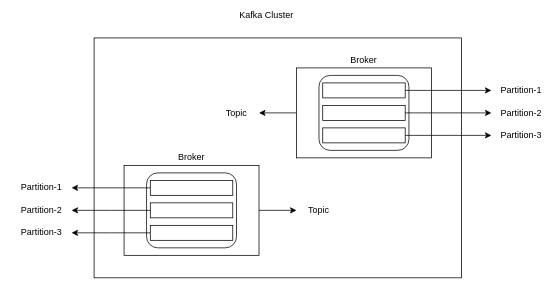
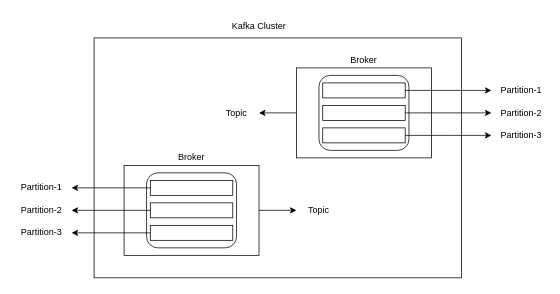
  <mxCell id="0" />
  <mxCell id="1" parent="0" />
  <mxCell id="2" value="" style="rounded=0;whiteSpace=wrap;html=1;" vertex="1" parent="1"><mxGeometry x="125" y="50" width="490" height="320" as="geometry" /></mxCell>
  <mxCell id="3" value="" style="edgeStyle=orthogonalEdgeStyle;rounded=0;orthogonalLoop=1;jettySize=auto;html=1;" edge="1" parent="1" source="4" target="22"><mxGeometry relative="1" as="geometry" /></mxCell>
  <mxCell id="4" value="" style="rounded=0;whiteSpace=wrap;html=1;" vertex="1" parent="1"><mxGeometry x="395" y="90" width="180" height="120" as="geometry" /></mxCell>
  <mxCell id="5" value="" style="rounded=1;whiteSpace=wrap;html=1;" vertex="1" parent="1"><mxGeometry x="425" y="100" width="120" height="100" as="geometry" /></mxCell>
  <mxCell id="6" value="" style="rounded=0;whiteSpace=wrap;html=1;" vertex="1" parent="1"><mxGeometry x="430" y="110" width="110" height="20" as="geometry" /></mxCell>
  <mxCell id="7" value="" style="rounded=0;whiteSpace=wrap;html=1;" vertex="1" parent="1"><mxGeometry x="200" y="240" width="110" height="20" as="geometry" /></mxCell>
  <mxCell id="8" value="" style="rounded=0;whiteSpace=wrap;html=1;" vertex="1" parent="1"><mxGeometry x="430" y="170" width="110" height="20" as="geometry" /></mxCell>
  <mxCell id="9" value="" style="edgeStyle=orthogonalEdgeStyle;rounded=0;orthogonalLoop=1;jettySize=auto;html=1;" edge="1" parent="1" source="10" target="23"><mxGeometry relative="1" as="geometry" /></mxCell>
  <mxCell id="10" value="" style="rounded=0;whiteSpace=wrap;html=1;" vertex="1" parent="1"><mxGeometry x="165" y="220" width="180" height="120" as="geometry" /></mxCell>
  <mxCell id="11" value="" style="rounded=1;whiteSpace=wrap;html=1;" vertex="1" parent="1"><mxGeometry x="195" y="230" width="120" height="100" as="geometry" /></mxCell>
  <mxCell id="12" value="" style="rounded=0;whiteSpace=wrap;html=1;" vertex="1" parent="1"><mxGeometry x="430" y="140" width="110" height="20" as="geometry" /></mxCell>
  <mxCell id="13" value="" style="edgeStyle=orthogonalEdgeStyle;rounded=0;orthogonalLoop=1;jettySize=auto;html=1;" edge="1" parent="1" source="14"><mxGeometry relative="1" as="geometry"><mxPoint x="95" y="250" as="targetPoint" /><Array as="points"><mxPoint x="95" y="250" /></Array></mxGeometry></mxCell>
  <mxCell id="14" value="" style="rounded=0;whiteSpace=wrap;html=1;" vertex="1" parent="1"><mxGeometry x="200" y="240" width="110" height="20" as="geometry" /></mxCell>
  <mxCell id="15" value="" style="edgeStyle=orthogonalEdgeStyle;rounded=0;orthogonalLoop=1;jettySize=auto;html=1;" edge="1" parent="1" source="16"><mxGeometry relative="1" as="geometry"><mxPoint x="95" y="280" as="targetPoint" /></mxGeometry></mxCell>
  <mxCell id="16" value="" style="rounded=0;whiteSpace=wrap;html=1;" vertex="1" parent="1"><mxGeometry x="200" y="270" width="110" height="20" as="geometry" /></mxCell>
  <mxCell id="17" value="" style="edgeStyle=orthogonalEdgeStyle;rounded=0;orthogonalLoop=1;jettySize=auto;html=1;" edge="1" parent="1" source="18"><mxGeometry relative="1" as="geometry"><mxPoint x="95" y="310" as="targetPoint" /></mxGeometry></mxCell>
  <mxCell id="18" value="" style="rounded=0;whiteSpace=wrap;html=1;" vertex="1" parent="1"><mxGeometry x="200" y="300" width="110" height="20" as="geometry" /></mxCell>
- <mxCell id="19" value="Kafka Cluster" style="text;html=1;strokeColor=none;fillColor=none;align=center;verticalAlign=middle;whiteSpace=wrap;rounded=0;" vertex="1" parent="1"><mxGeometry x="305" y="5" width="100" height="30" as="geometry" /></mxCell>
+ <mxCell id="19" value="Kafka Cluster" style="text;html=1;strokeColor=none;fillColor=none;align=center;verticalAlign=middle;whiteSpace=wrap;rounded=0;" vertex="1" parent="1"><mxGeometry x="295" y="20" width="100" height="30" as="geometry" /></mxCell>
  <mxCell id="20" value="Broker" style="text;html=1;strokeColor=none;fillColor=none;align=center;verticalAlign=middle;whiteSpace=wrap;rounded=0;" vertex="1" parent="1"><mxGeometry x="455" y="70" width="60" height="20" as="geometry" /></mxCell>
  <mxCell id="21" value="Broker" style="text;html=1;strokeColor=none;fillColor=none;align=center;verticalAlign=middle;whiteSpace=wrap;rounded=0;" vertex="1" parent="1"><mxGeometry x="225" y="200" width="60" height="20" as="geometry" /></mxCell>
  <mxCell id="22" value="Topic" style="text;html=1;strokeColor=none;fillColor=none;align=center;verticalAlign=middle;whiteSpace=wrap;rounded=0;" vertex="1" parent="1"><mxGeometry x="285" y="135" width="60" height="30" as="geometry" /></mxCell>
  <mxCell id="23" value="Topic" style="text;html=1;strokeColor=none;fillColor=none;align=center;verticalAlign=middle;whiteSpace=wrap;rounded=0;" vertex="1" parent="1"><mxGeometry x="395" y="265" width="60" height="30" as="geometry" /></mxCell>
  <mxCell id="24" value="Partition-1" style="text;html=1;strokeColor=none;fillColor=none;align=center;verticalAlign=middle;whiteSpace=wrap;rounded=0;" vertex="1" parent="1"><mxGeometry x="25" y="235" width="60" height="30" as="geometry" /></mxCell>
  <mxCell id="25" value="Partition-2" style="text;html=1;strokeColor=none;fillColor=none;align=center;verticalAlign=middle;whiteSpace=wrap;rounded=0;" vertex="1" parent="1"><mxGeometry x="25" y="265" width="60" height="30" as="geometry" /></mxCell>
  <mxCell id="26" value="Partition-3" style="text;html=1;strokeColor=none;fillColor=none;align=center;verticalAlign=middle;whiteSpace=wrap;rounded=0;" vertex="1" parent="1"><mxGeometry x="20" y="295" width="70" height="30" as="geometry" /></mxCell>
  <mxCell id="27" value="Partition-1" style="text;html=1;strokeColor=none;fillColor=none;align=center;verticalAlign=middle;whiteSpace=wrap;rounded=0;" vertex="1" parent="1"><mxGeometry x="665" y="105" width="60" height="30" as="geometry" /></mxCell>
  <mxCell id="28" value="Partition-2" style="text;html=1;strokeColor=none;fillColor=none;align=center;verticalAlign=middle;whiteSpace=wrap;rounded=0;" vertex="1" parent="1"><mxGeometry x="665" y="135" width="60" height="30" as="geometry" /></mxCell>
  <mxCell id="29" value="Partition-3" style="text;html=1;strokeColor=none;fillColor=none;align=center;verticalAlign=middle;whiteSpace=wrap;rounded=0;" vertex="1" parent="1"><mxGeometry x="665" y="165" width="60" height="30" as="geometry" /></mxCell>
  <mxCell id="30" value="" style="endArrow=classic;html=1;rounded=0;exitX=1;exitY=0.5;exitDx=0;exitDy=0;" edge="1" parent="1" source="6"><mxGeometry width="50" height="50" relative="1" as="geometry"><mxPoint x="315" y="220" as="sourcePoint" /><mxPoint x="655" y="120" as="targetPoint" /></mxGeometry></mxCell>
  <mxCell id="31" value="" style="endArrow=classic;html=1;rounded=0;exitX=1;exitY=0.5;exitDx=0;exitDy=0;" edge="1" parent="1" source="12"><mxGeometry width="50" height="50" relative="1" as="geometry"><mxPoint x="550" y="130" as="sourcePoint" /><mxPoint x="655" y="150" as="targetPoint" /></mxGeometry></mxCell>
  <mxCell id="32" value="" style="endArrow=classic;html=1;rounded=0;exitX=1;exitY=0.5;exitDx=0;exitDy=0;" edge="1" parent="1" source="8"><mxGeometry width="50" height="50" relative="1" as="geometry"><mxPoint x="550" y="160" as="sourcePoint" /><mxPoint x="655" y="180" as="targetPoint" /><Array as="points"><mxPoint x="605" y="180" /></Array></mxGeometry></mxCell>
